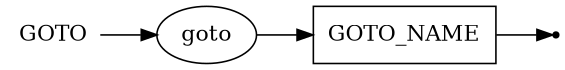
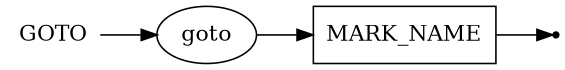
  digraph {
    rankdir=LR
    n1 [label=GOTO shape=plaintext]
    n2 [label=goto shape=oval]
-   n3 [label=GOTO_NAME shape=box]
+   n3 [label=MARK_NAME shape=box]
    end [shape=point]
    n1 -> n2
    n2 -> n3
    n3 -> end
  }
